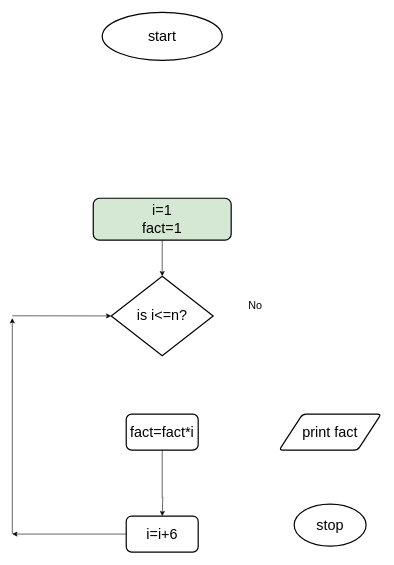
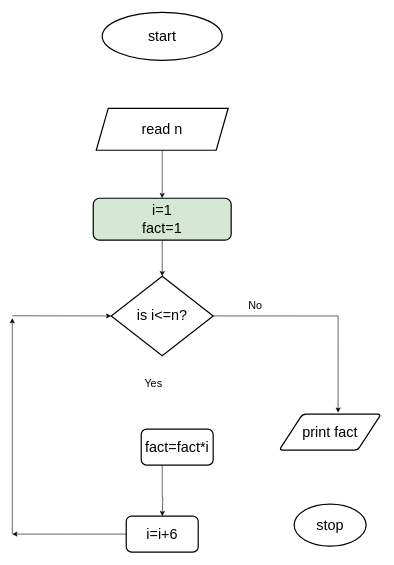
  <mxCell id="0" />
  <mxCell id="1" parent="0" />
  <mxCell id="2" value="&lt;span style=&quot;font-size: 24px;&quot;&gt;start&lt;/span&gt;" style="strokeWidth=2;html=1;shape=mxgraph.flowchart.start_2;whiteSpace=wrap;labelBackgroundColor=none;" vertex="1" parent="1"><mxGeometry x="170" y="20" width="200" height="80" as="geometry" /></mxCell>
+ <mxCell id="3" value="&lt;span style=&quot;font-size: 24px;&quot;&gt;read n&lt;/span&gt;" style="shape=parallelogram;perimeter=parallelogramPerimeter;whiteSpace=wrap;html=1;fixedSize=1;strokeWidth=2;labelBackgroundColor=none;" vertex="1" parent="1"><mxGeometry x="160" y="180" width="220" height="70" as="geometry" /></mxCell>
  <mxCell id="4" value="" style="edgeStyle=orthogonalEdgeStyle;rounded=0;orthogonalLoop=1;jettySize=auto;html=1;labelBackgroundColor=none;fontColor=default;" edge="1" parent="1" target="7"><mxGeometry relative="1" as="geometry"><mxPoint x="270" y="555" as="sourcePoint" /></mxGeometry></mxCell>
  <mxCell id="5" value="" style="edgeStyle=orthogonalEdgeStyle;rounded=0;orthogonalLoop=1;jettySize=auto;html=1;labelBackgroundColor=none;fontColor=default;" edge="1" parent="1" source="9"><mxGeometry relative="1" as="geometry"><mxPoint x="270" y="460" as="targetPoint" /><Array as="points"><mxPoint x="270" y="450" /><mxPoint x="270" y="450" /></Array></mxGeometry></mxCell>
+ <mxCell id="6" style="edgeStyle=orthogonalEdgeStyle;rounded=0;orthogonalLoop=1;jettySize=auto;html=1;exitX=1;exitY=0.5;exitDx=0;exitDy=0;entryX=0.578;entryY=-0.04;entryDx=0;entryDy=0;entryPerimeter=0;" edge="1" parent="1" source="7" target="16"><mxGeometry relative="1" as="geometry"><mxPoint x="560" y="527" as="targetPoint" /></mxGeometry></mxCell>
  <mxCell id="7" value="&lt;span style=&quot;font-size: 24px;&quot;&gt;is i&amp;lt;=n?&lt;/span&gt;" style="rhombus;whiteSpace=wrap;html=1;strokeWidth=2;labelBackgroundColor=none;" vertex="1" parent="1"><mxGeometry x="185" y="460" width="170" height="132.5" as="geometry" /></mxCell>
+ <mxCell id="8" value="" style="edgeStyle=orthogonalEdgeStyle;rounded=0;orthogonalLoop=1;jettySize=auto;html=1;labelBackgroundColor=none;fontColor=default;" edge="1" parent="1" source="3" target="9"><mxGeometry relative="1" as="geometry"><mxPoint x="270" y="250" as="sourcePoint" /><mxPoint x="280" y="380" as="targetPoint" /></mxGeometry></mxCell>
  <mxCell id="9" value="&lt;span style=&quot;font-size: 24px;&quot;&gt;i=1&lt;/span&gt;&lt;div&gt;&lt;span style=&quot;font-size: 24px;&quot;&gt;fact=1&lt;/span&gt;&lt;/div&gt;" style="rounded=1;whiteSpace=wrap;html=1;strokeWidth=2;labelBackgroundColor=none;fillColor=#d5e8d4;" vertex="1" parent="1"><mxGeometry x="155" y="330" width="230" height="70" as="geometry" /></mxCell>
  <mxCell id="10" value="" style="edgeStyle=orthogonalEdgeStyle;rounded=0;orthogonalLoop=1;jettySize=auto;html=1;" edge="1" parent="1" source="11"><mxGeometry relative="1" as="geometry"><mxPoint x="270" y="860" as="targetPoint" /><Array as="points"><mxPoint x="270" y="829" /><mxPoint x="271" y="860" /></Array></mxGeometry></mxCell>
- <mxCell id="11" value="&lt;font style=&quot;font-size: 24px;&quot;&gt;&lt;font style=&quot;&quot;&gt;fact=fact&lt;/font&gt;*i&lt;/font&gt;" style="rounded=1;whiteSpace=wrap;html=1;strokeWidth=2;labelBackgroundColor=none;" vertex="1" parent="1"><mxGeometry x="210" y="690" width="120" height="60" as="geometry" /></mxCell>
+ <mxCell id="11" value="&lt;font style=&quot;font-size: 24px;&quot;&gt;&lt;font style=&quot;&quot;&gt;fact=fact&lt;/font&gt;*i&lt;/font&gt;" style="rounded=1;whiteSpace=wrap;html=1;strokeWidth=2;labelBackgroundColor=none;" vertex="1" parent="1"><mxGeometry x="235" y="715" width="120" height="60" as="geometry" /></mxCell>
  <mxCell id="12" style="edgeStyle=orthogonalEdgeStyle;rounded=0;orthogonalLoop=1;jettySize=auto;html=1;" edge="1" parent="1" source="13"><mxGeometry relative="1" as="geometry"><mxPoint x="20" y="890" as="targetPoint" /></mxGeometry></mxCell>
  <mxCell id="13" value="&lt;font style=&quot;font-size: 24px;&quot;&gt;i=i+6&lt;/font&gt;" style="whiteSpace=wrap;html=1;rounded=1;strokeWidth=2;labelBackgroundColor=none;" vertex="1" parent="1"><mxGeometry x="210" y="860" width="120" height="60" as="geometry" /></mxCell>
  <mxCell id="14" value="" style="endArrow=classic;html=1;rounded=0;" edge="1" parent="1"><mxGeometry width="50" height="50" relative="1" as="geometry"><mxPoint x="20" y="890" as="sourcePoint" /><mxPoint x="20" y="530" as="targetPoint" /></mxGeometry></mxCell>
  <mxCell id="15" value="" style="endArrow=classic;html=1;rounded=0;entryX=0;entryY=0.5;entryDx=0;entryDy=0;" edge="1" parent="1" target="7"><mxGeometry width="50" height="50" relative="1" as="geometry"><mxPoint x="20" y="526" as="sourcePoint" /><mxPoint x="290" y="560" as="targetPoint" /><Array as="points" /></mxGeometry></mxCell>
  <mxCell id="16" value="&lt;font style=&quot;font-size: 24px;&quot;&gt;print fact&lt;/font&gt;" style="shape=parallelogram;html=1;strokeWidth=2;perimeter=parallelogramPerimeter;whiteSpace=wrap;rounded=1;arcSize=12;size=0.23;" vertex="1" parent="1"><mxGeometry x="465" y="690" width="170" height="60" as="geometry" /></mxCell>
  <mxCell id="17" value="&lt;font style=&quot;font-size: 24px;&quot;&gt;stop&lt;/font&gt;" style="strokeWidth=2;html=1;shape=mxgraph.flowchart.start_1;whiteSpace=wrap;" vertex="1" parent="1"><mxGeometry x="490" y="840" width="120" height="70" as="geometry" /></mxCell>
  <mxCell id="18" value="&lt;font style=&quot;font-size: 18px;&quot;&gt;No&lt;/font&gt;" style="text;html=1;align=center;verticalAlign=middle;resizable=0;points=[];autosize=1;strokeColor=none;fillColor=none;" vertex="1" parent="1"><mxGeometry x="400" y="490" width="50" height="40" as="geometry" /></mxCell>
+ <mxCell id="19" value="&lt;font style=&quot;font-size: 18px;&quot;&gt;Yes&lt;/font&gt;" style="text;html=1;align=center;verticalAlign=middle;resizable=0;points=[];autosize=1;strokeColor=none;fillColor=none;" vertex="1" parent="1"><mxGeometry x="230" y="620" width="50" height="40" as="geometry" /></mxCell>
